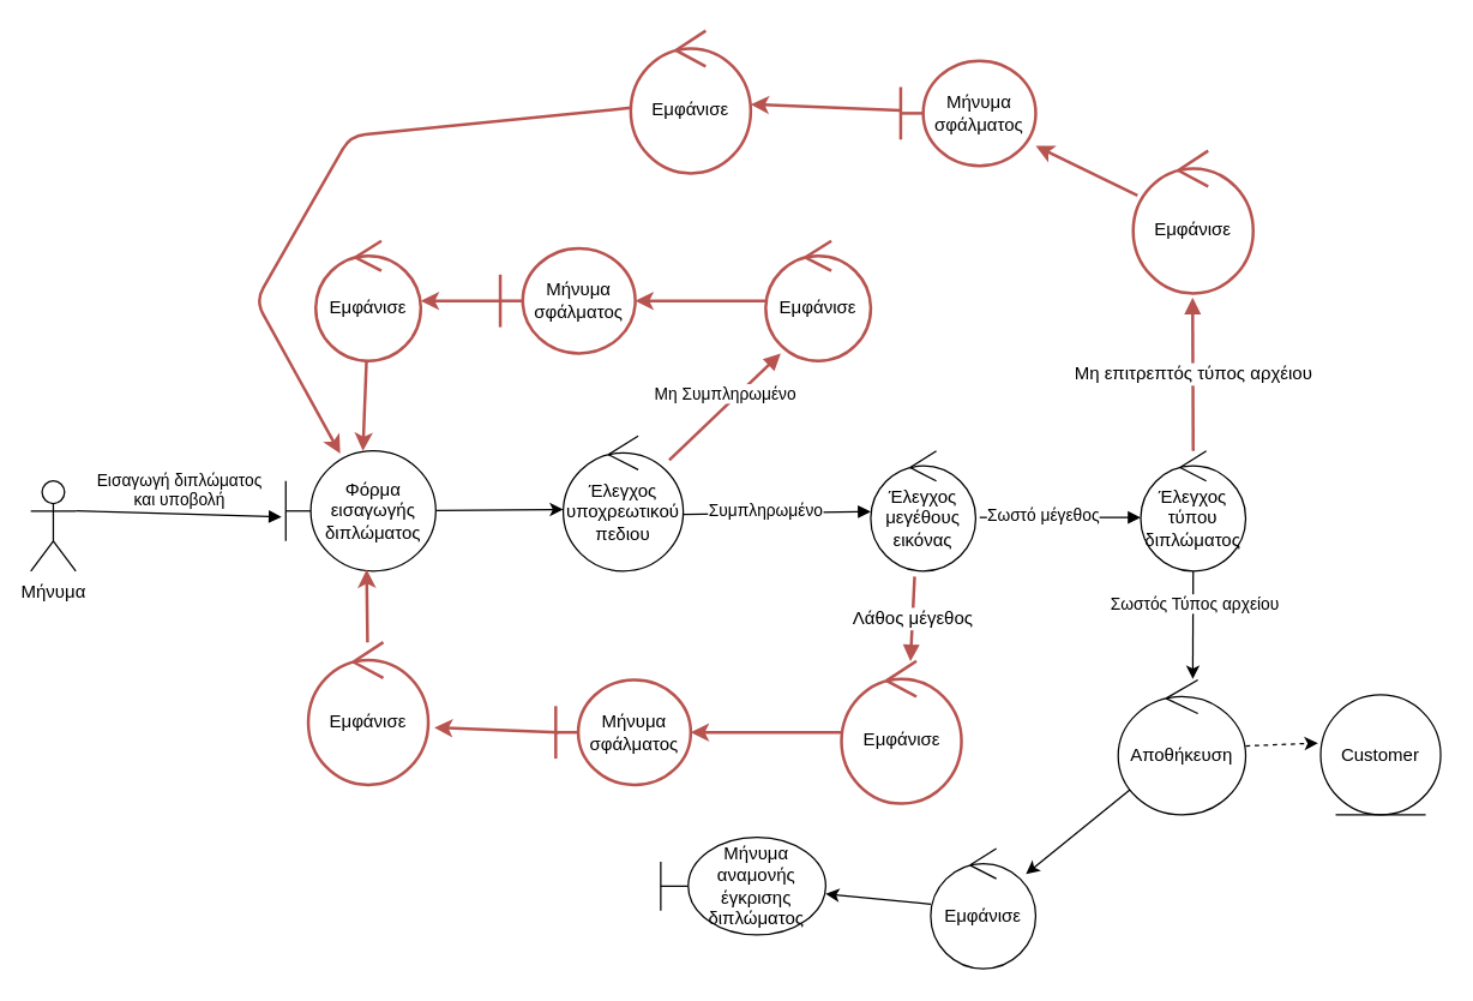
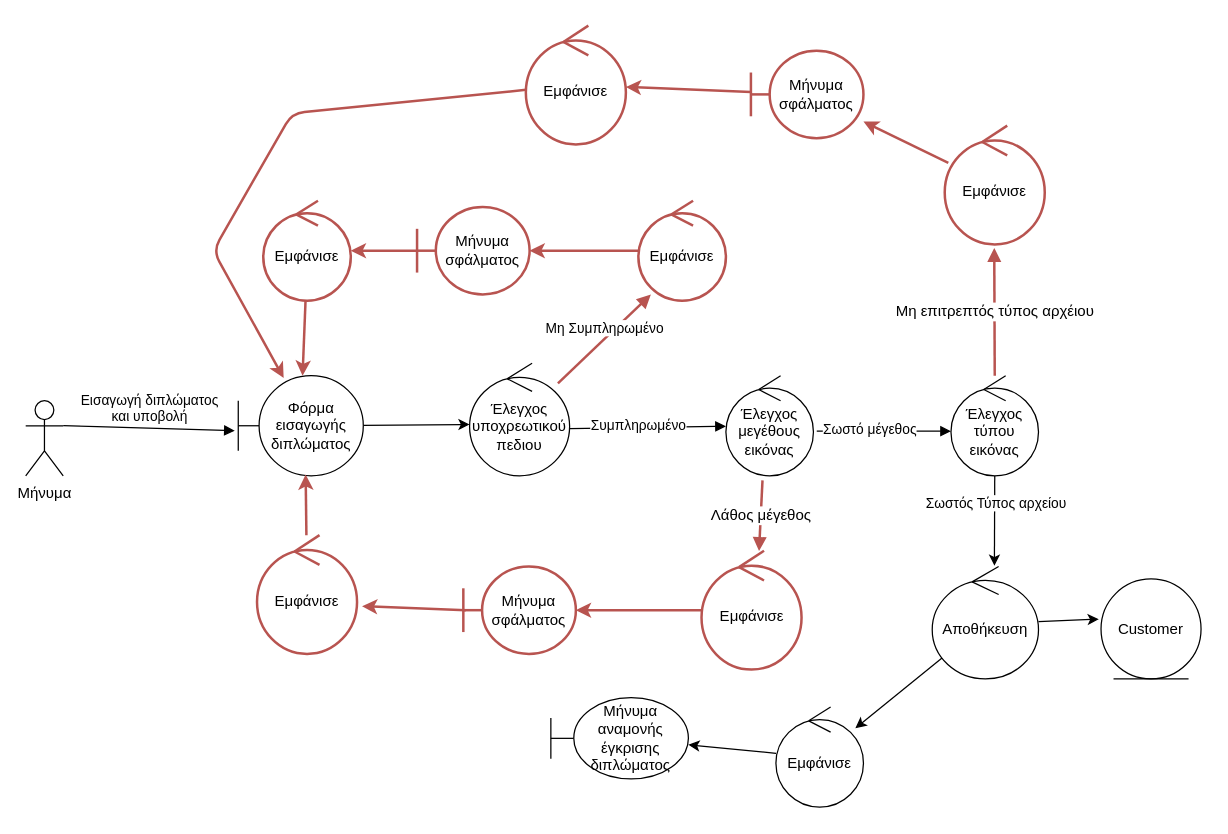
  <mxCell id="0" />
  <mxCell id="1" parent="0" />
  <mxCell id="2" value="Μήνυμα" style="shape=umlActor;verticalLabelPosition=bottom;verticalAlign=top;html=1;outlineConnect=0;" parent="1" vertex="1"><mxGeometry x="20" y="320" width="30" height="60" as="geometry" /></mxCell>
  <mxCell id="3" value="" style="html=1;verticalAlign=bottom;endArrow=block;curved=0;rounded=0;exitX=1.003;exitY=0.58;exitDx=0;exitDy=0;exitPerimeter=0;" parent="1" source="5" target="7" edge="1"><mxGeometry width="80" relative="1" as="geometry"><mxPoint x="440" y="460" as="sourcePoint" /><mxPoint x="490" y="520" as="targetPoint" /><mxPoint as="offset" /></mxGeometry></mxCell>
  <mxCell id="4" value="Συμπληρωμένο" style="edgeLabel;html=1;align=center;verticalAlign=middle;resizable=0;points=[];" parent="3" vertex="1" connectable="0"><mxGeometry x="-0.372" y="1" relative="1" as="geometry"><mxPoint x="15" y="-1" as="offset" /></mxGeometry></mxCell>
  <mxCell id="5" value="Έλεγχος υποχρεωτικού πεδιου" style="ellipse;shape=umlControl;whiteSpace=wrap;html=1;" parent="1" vertex="1"><mxGeometry x="375" y="290" width="80" height="90" as="geometry" /></mxCell>
  <mxCell id="6" value="Εισαγωγή διπλώματος&lt;br&gt;και υποβολή" style="html=1;verticalAlign=bottom;endArrow=block;curved=0;rounded=0;entryX=-0.028;entryY=0.55;entryDx=0;entryDy=0;entryPerimeter=0;exitX=1;exitY=0.333;exitDx=0;exitDy=0;exitPerimeter=0;" parent="1" source="2" target="21" edge="1"><mxGeometry width="80" relative="1" as="geometry"><mxPoint x="160" y="389.41" as="sourcePoint" /><mxPoint x="240" y="389.41" as="targetPoint" /><mxPoint as="offset" /></mxGeometry></mxCell>
  <mxCell id="7" value="Έλεγχος μεγέθους εικόνας" style="ellipse;shape=umlControl;whiteSpace=wrap;html=1;" parent="1" vertex="1"><mxGeometry x="580" y="300" width="70" height="80" as="geometry" /></mxCell>
  <mxCell id="8" value="" style="html=1;verticalAlign=bottom;endArrow=block;curved=0;rounded=0;exitX=1.038;exitY=0.554;exitDx=0;exitDy=0;exitPerimeter=0;entryX=0;entryY=0.554;entryDx=0;entryDy=0;entryPerimeter=0;" parent="1" source="7" target="41" edge="1"><mxGeometry width="80" relative="1" as="geometry"><mxPoint x="460" y="640" as="sourcePoint" /><mxPoint x="540" y="620" as="targetPoint" /></mxGeometry></mxCell>
  <mxCell id="9" value="Σωστό μέγεθος" style="edgeLabel;html=1;align=center;verticalAlign=middle;resizable=0;points=[];" parent="8" vertex="1" connectable="0"><mxGeometry x="-0.213" y="-3" relative="1" as="geometry"><mxPoint y="-5" as="offset" /></mxGeometry></mxCell>
  <mxCell id="10" value="" style="edgeStyle=none;html=1;strokeWidth=1;" parent="1" source="12" target="18" edge="1"><mxGeometry relative="1" as="geometry" /></mxCell>
- <mxCell id="11" style="edgeStyle=none;html=1;entryX=-0.022;entryY=0.402;entryDx=0;entryDy=0;entryPerimeter=0;strokeWidth=1;dashed=1;" parent="1" source="12" target="42" edge="1"><mxGeometry relative="1" as="geometry" /></mxCell>
+ <mxCell id="11" style="edgeStyle=none;html=1;entryX=-0.022;entryY=0.402;entryDx=0;entryDy=0;entryPerimeter=0;strokeWidth=1;" parent="1" source="12" target="42" edge="1"><mxGeometry relative="1" as="geometry" /></mxCell>
  <mxCell id="12" value="Αποθήκευση" style="ellipse;shape=umlControl;whiteSpace=wrap;html=1;" parent="1" vertex="1"><mxGeometry x="745" y="452.5" width="85" height="90" as="geometry" /></mxCell>
  <mxCell id="13" value="Μη Συμπληρωμένο" style="html=1;verticalAlign=bottom;endArrow=block;curved=0;rounded=0;entryX=0.143;entryY=0.938;entryDx=0;entryDy=0;entryPerimeter=0;fillColor=#f8cecc;strokeColor=#b85450;strokeWidth=2;" parent="1" source="5" target="15" edge="1"><mxGeometry width="80" relative="1" as="geometry"><mxPoint x="455" y="420" as="sourcePoint" /><mxPoint x="535" y="420" as="targetPoint" /></mxGeometry></mxCell>
  <mxCell id="14" value="" style="edgeStyle=none;html=1;strokeWidth=2;fontSize=12;fillColor=none;strokeColor=#b85450;" parent="1" source="15" target="26" edge="1"><mxGeometry relative="1" as="geometry" /></mxCell>
  <mxCell id="15" value="Εμφάνισε" style="ellipse;shape=umlControl;whiteSpace=wrap;html=1;fillColor=none;strokeColor=#b85450;strokeWidth=2;" parent="1" vertex="1"><mxGeometry x="510" y="160" width="70" height="80" as="geometry" /></mxCell>
  <mxCell id="16" value="Λάθος μέγεθος" style="html=1;verticalAlign=middle;endArrow=block;curved=0;rounded=0;entryX=0.575;entryY=0.002;entryDx=0;entryDy=0;entryPerimeter=0;exitX=0.418;exitY=1.046;exitDx=0;exitDy=0;exitPerimeter=0;fontSize=12;fillColor=none;strokeColor=#b85450;strokeWidth=2;" parent="1" source="7" target="28" edge="1"><mxGeometry width="80" relative="1" as="geometry"><mxPoint x="430" y="580" as="sourcePoint" /><mxPoint x="383.12" y="652.11" as="targetPoint" /></mxGeometry></mxCell>
  <mxCell id="17" value="" style="edgeStyle=none;html=1;strokeWidth=1;" parent="1" source="18" target="22" edge="1"><mxGeometry relative="1" as="geometry" /></mxCell>
  <mxCell id="18" value="Εμφάνισε" style="ellipse;shape=umlControl;whiteSpace=wrap;html=1;" parent="1" vertex="1"><mxGeometry x="620" y="565" width="70" height="80" as="geometry" /></mxCell>
  <mxCell id="19" value="Μη επιτρεπτός τύπος αρχέιου" style="html=1;verticalAlign=middle;endArrow=block;curved=0;rounded=0;entryX=0.495;entryY=1.029;entryDx=0;entryDy=0;entryPerimeter=0;fontSize=12;fillColor=none;strokeColor=#b85450;strokeWidth=2;" parent="1" source="41" target="36" edge="1"><mxGeometry width="80" relative="1" as="geometry"><mxPoint x="590" y="550" as="sourcePoint" /><mxPoint x="740" y="531.3" as="targetPoint" /></mxGeometry></mxCell>
  <mxCell id="20" style="edgeStyle=none;html=1;entryX=0;entryY=0.544;entryDx=0;entryDy=0;entryPerimeter=0;strokeWidth=1;" parent="1" source="21" target="5" edge="1"><mxGeometry relative="1" as="geometry" /></mxCell>
  <mxCell id="21" value="Φόρμα εισαγωγής διπλώματος" style="shape=umlBoundary;whiteSpace=wrap;html=1;" parent="1" vertex="1"><mxGeometry x="190" y="300" width="100" height="80" as="geometry" /></mxCell>
  <mxCell id="22" value="Μήνυμα αναμονής έγκρισης διπλώματος" style="shape=umlBoundary;whiteSpace=wrap;html=1;" parent="1" vertex="1"><mxGeometry x="440" y="557.5" width="110" height="65" as="geometry" /></mxCell>
  <mxCell id="23" style="edgeStyle=none;html=1;strokeWidth=2;fontSize=12;fillColor=none;strokeColor=#b85450;" parent="1" source="24" target="21" edge="1"><mxGeometry relative="1" as="geometry" /></mxCell>
  <mxCell id="24" value="Εμφάνισε" style="ellipse;shape=umlControl;whiteSpace=wrap;html=1;fillColor=none;strokeColor=#b85450;strokeWidth=2;" parent="1" vertex="1"><mxGeometry x="210" y="160" width="70" height="80" as="geometry" /></mxCell>
  <mxCell id="25" value="" style="edgeStyle=none;html=1;strokeWidth=2;fontSize=12;fillColor=none;strokeColor=#b85450;" parent="1" source="26" target="24" edge="1"><mxGeometry relative="1" as="geometry" /></mxCell>
  <mxCell id="26" value="Μήνυμα σφάλματος" style="shape=umlBoundary;whiteSpace=wrap;html=1;fillColor=none;strokeColor=#b85450;strokeWidth=2;" parent="1" vertex="1"><mxGeometry x="333" y="165" width="90" height="70" as="geometry" /></mxCell>
  <mxCell id="27" style="edgeStyle=none;html=1;strokeWidth=2;fontSize=12;fillColor=none;strokeColor=#b85450;" parent="1" source="28" target="30" edge="1"><mxGeometry relative="1" as="geometry" /></mxCell>
  <mxCell id="28" value="Εμφάνισε" style="ellipse;shape=umlControl;whiteSpace=wrap;html=1;fillColor=none;strokeColor=#b85450;strokeWidth=2;" parent="1" vertex="1"><mxGeometry x="560.5" y="440" width="80" height="95" as="geometry" /></mxCell>
  <mxCell id="29" style="edgeStyle=none;html=1;strokeWidth=2;fontSize=12;fillColor=none;strokeColor=#b85450;exitX=0.022;exitY=0.5;exitDx=0;exitDy=0;exitPerimeter=0;entryX=1.05;entryY=0.598;entryDx=0;entryDy=0;entryPerimeter=0;" parent="1" source="30" target="32" edge="1"><mxGeometry relative="1" as="geometry"><mxPoint x="290.5" y="492.5" as="targetPoint" /></mxGeometry></mxCell>
  <mxCell id="30" value="Μήνυμα σφάλματος" style="shape=umlBoundary;whiteSpace=wrap;html=1;fillColor=none;strokeColor=#b85450;strokeWidth=2;" parent="1" vertex="1"><mxGeometry x="370" y="452.5" width="90" height="70" as="geometry" /></mxCell>
  <mxCell id="31" style="edgeStyle=none;html=1;entryX=0.539;entryY=0.988;entryDx=0;entryDy=0;entryPerimeter=0;strokeWidth=2;fontSize=12;fillColor=none;strokeColor=#b85450;" parent="1" source="32" target="21" edge="1"><mxGeometry relative="1" as="geometry" /></mxCell>
  <mxCell id="32" value="Εμφάνισε" style="ellipse;shape=umlControl;whiteSpace=wrap;html=1;fillColor=none;strokeColor=#b85450;strokeWidth=2;" parent="1" vertex="1"><mxGeometry x="205" y="427.5" width="80" height="95" as="geometry" /></mxCell>
  <mxCell id="33" value="" style="edgeStyle=none;html=1;strokeWidth=2;fontSize=12;fillColor=none;strokeColor=#b85450;" parent="1" source="34" target="38" edge="1"><mxGeometry relative="1" as="geometry" /></mxCell>
  <mxCell id="34" value="Μήνυμα σφάλματος" style="shape=umlBoundary;whiteSpace=wrap;html=1;fillColor=none;strokeColor=#b85450;strokeWidth=2;" parent="1" vertex="1"><mxGeometry x="600" y="40" width="90" height="70" as="geometry" /></mxCell>
  <mxCell id="35" value="" style="edgeStyle=none;html=1;strokeWidth=2;fontSize=12;fillColor=none;strokeColor=#b85450;" parent="1" source="36" target="34" edge="1"><mxGeometry relative="1" as="geometry" /></mxCell>
  <mxCell id="36" value="Εμφάνισε" style="ellipse;shape=umlControl;whiteSpace=wrap;html=1;fillColor=none;strokeColor=#b85450;strokeWidth=2;" parent="1" vertex="1"><mxGeometry x="755" y="100" width="80" height="95" as="geometry" /></mxCell>
  <mxCell id="37" style="edgeStyle=none;html=1;entryX=0.363;entryY=0.023;entryDx=0;entryDy=0;entryPerimeter=0;strokeWidth=2;fontSize=12;fillColor=none;strokeColor=#b85450;" parent="1" source="38" target="21" edge="1"><mxGeometry relative="1" as="geometry"><Array as="points"><mxPoint x="233" y="90" /><mxPoint x="170" y="200" /></Array></mxGeometry></mxCell>
  <mxCell id="38" value="Εμφάνισε" style="ellipse;shape=umlControl;whiteSpace=wrap;html=1;fillColor=none;strokeColor=#b85450;strokeWidth=2;" parent="1" vertex="1"><mxGeometry x="420" y="20" width="80" height="95" as="geometry" /></mxCell>
  <mxCell id="39" style="edgeStyle=none;html=1;entryX=0.585;entryY=-0.006;entryDx=0;entryDy=0;entryPerimeter=0;strokeWidth=1;" parent="1" source="41" target="12" edge="1"><mxGeometry relative="1" as="geometry" /></mxCell>
  <mxCell id="40" value="Σωστός Τύπος αρχείου" style="edgeLabel;html=1;align=center;verticalAlign=middle;resizable=0;points=[];" parent="39" connectable="0" vertex="1"><mxGeometry x="-0.422" y="1" relative="1" as="geometry"><mxPoint as="offset" /></mxGeometry></mxCell>
- <mxCell id="41" value="Έλεγχος τύπου διπλώματος" style="ellipse;shape=umlControl;whiteSpace=wrap;html=1;" parent="1" vertex="1"><mxGeometry x="760" y="300" width="70" height="80" as="geometry" /></mxCell>
+ <mxCell id="41" value="Έλεγχος τύπου εικόνας" style="ellipse;shape=umlControl;whiteSpace=wrap;html=1;" parent="1" vertex="1"><mxGeometry x="760" y="300" width="70" height="80" as="geometry" /></mxCell>
  <mxCell id="42" value="Customer" style="ellipse;shape=umlEntity;whiteSpace=wrap;html=1;" parent="1" vertex="1"><mxGeometry x="880" y="462.5" width="80" height="80" as="geometry" /></mxCell>
